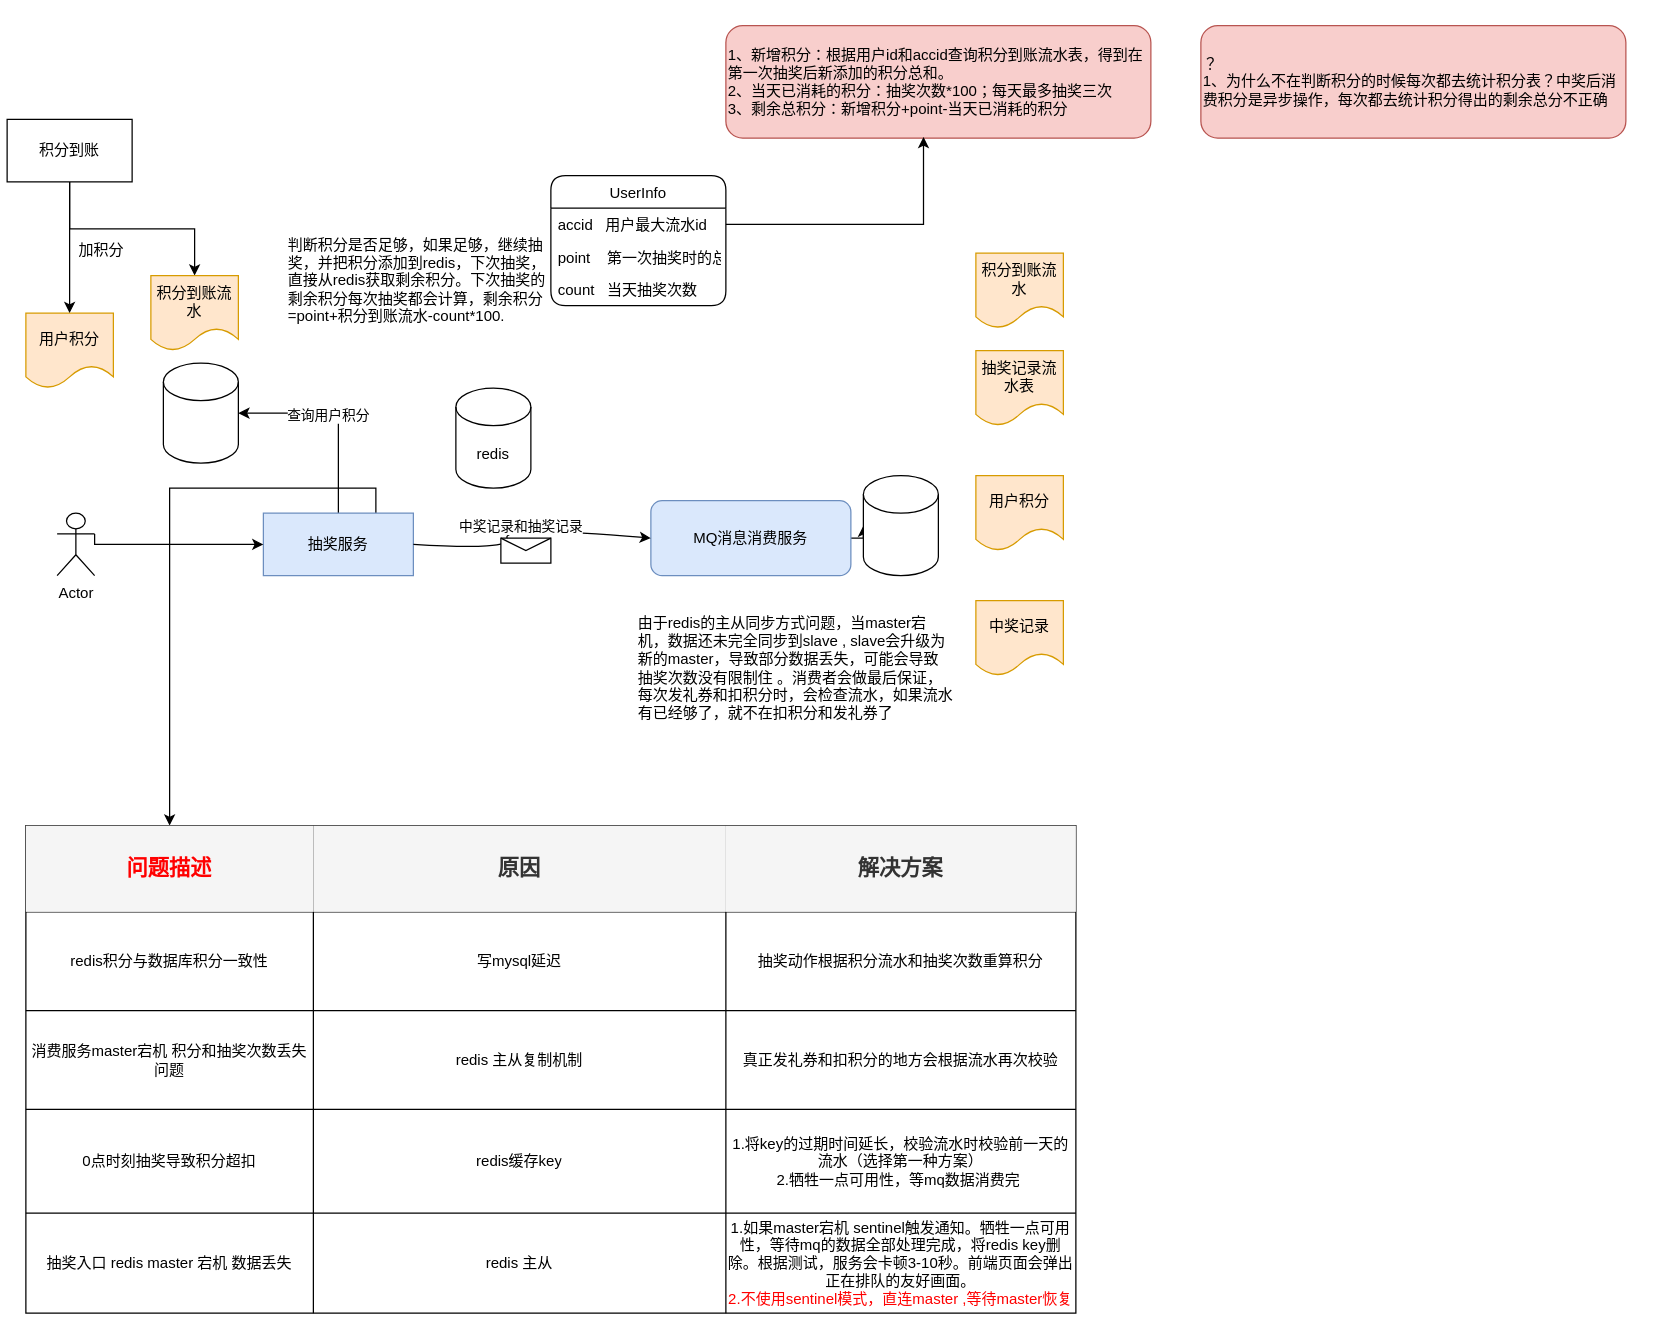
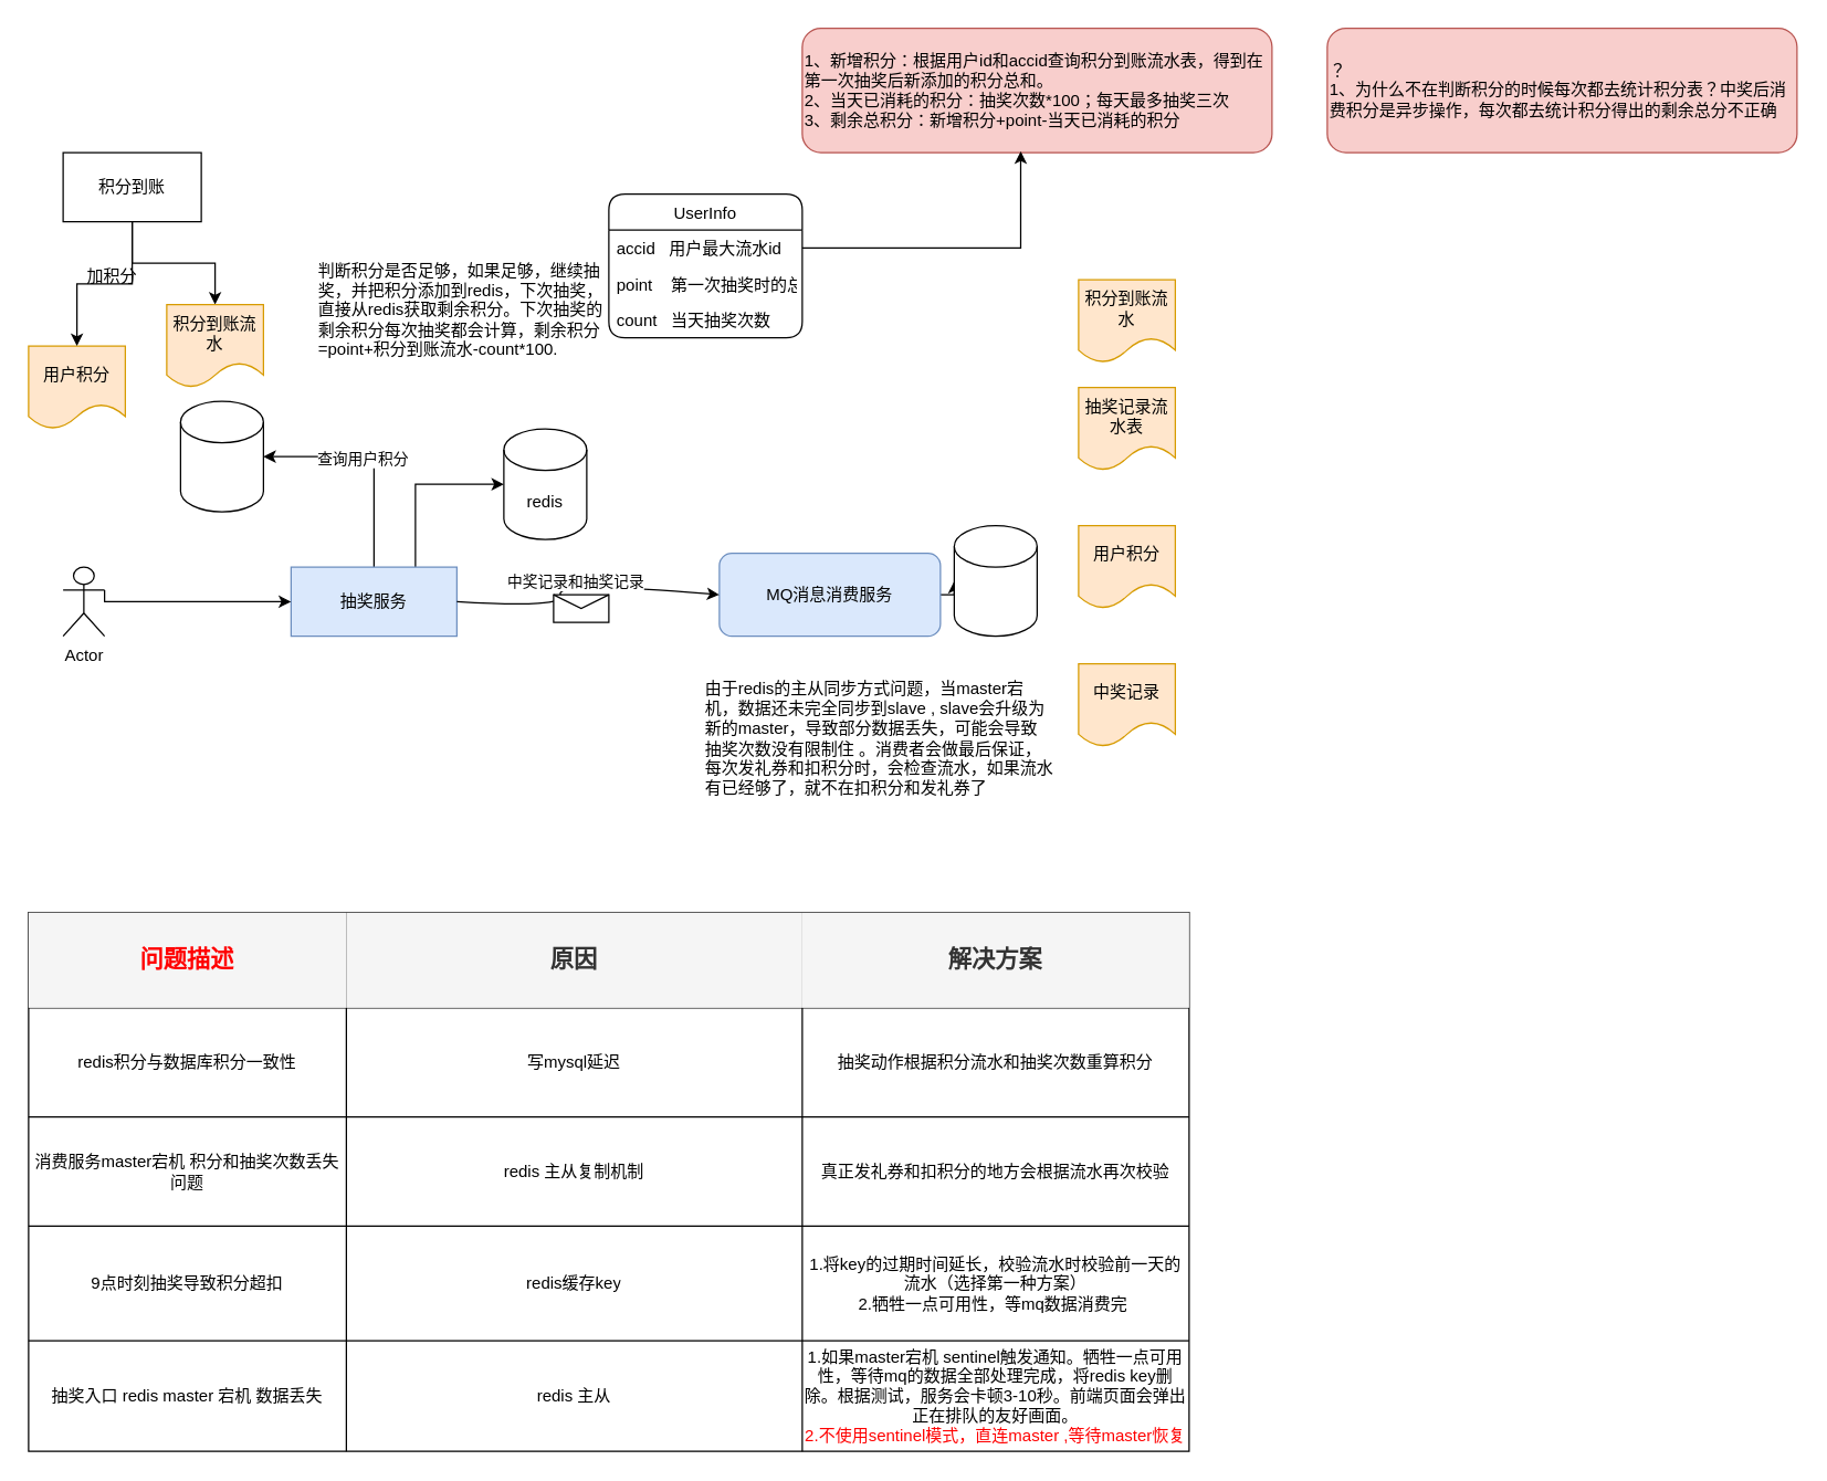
  <mxCell id="0" />
  <mxCell id="1" parent="0" />
  <mxCell id="2" style="edgeStyle=orthogonalEdgeStyle;rounded=0;orthogonalLoop=1;jettySize=auto;html=1;exitX=0.5;exitY=0;exitDx=0;exitDy=0;entryX=1;entryY=0.5;entryDx=0;entryDy=0;entryPerimeter=0;" parent="1" source="5" target="17" edge="1"><mxGeometry relative="1" as="geometry" /></mxCell>
  <mxCell id="3" value="查询用户积分" style="edgeLabel;html=1;align=center;verticalAlign=middle;resizable=0;points=[];" parent="2" vertex="1" connectable="0"><mxGeometry x="0.113" y="1" relative="1" as="geometry"><mxPoint as="offset" /></mxGeometry></mxCell>
- <mxCell id="4" style="edgeStyle=orthogonalEdgeStyle;rounded=0;orthogonalLoop=1;jettySize=auto;html=1;exitX=0.75;exitY=0;exitDx=0;exitDy=0;" parent="1" source="5" target="34" edge="1"><mxGeometry relative="1" as="geometry" /></mxCell>
+ <mxCell id="4" style="edgeStyle=orthogonalEdgeStyle;rounded=0;orthogonalLoop=1;jettySize=auto;html=1;entryX=0;entryY=0.5;entryDx=0;entryDy=0;entryPerimeter=0;exitX=0.75;exitY=0;exitDx=0;exitDy=0;" parent="1" source="5" target="18" edge="1"><mxGeometry relative="1" as="geometry" /></mxCell>
  <mxCell id="5" value="抽奖服务" style="rounded=0;whiteSpace=wrap;html=1;fillColor=#dae8fc;strokeColor=#6c8ebf;" parent="1" vertex="1"><mxGeometry x="210" y="410" width="120" height="50" as="geometry" /></mxCell>
  <mxCell id="6" style="edgeStyle=orthogonalEdgeStyle;rounded=0;orthogonalLoop=1;jettySize=auto;html=1;exitX=1;exitY=0.5;exitDx=0;exitDy=0;entryX=0;entryY=0.5;entryDx=0;entryDy=0;entryPerimeter=0;" parent="1" source="7" target="10" edge="1"><mxGeometry relative="1" as="geometry" /></mxCell>
  <mxCell id="7" value="MQ消息消费服务" style="rounded=1;whiteSpace=wrap;html=1;fillColor=#dae8fc;strokeColor=#6c8ebf;" parent="1" vertex="1"><mxGeometry x="520" y="400" width="160" height="60" as="geometry" /></mxCell>
  <mxCell id="8" value="" style="curved=1;endArrow=classic;html=1;rounded=0;exitX=1;exitY=0.5;exitDx=0;exitDy=0;entryX=0;entryY=0.5;entryDx=0;entryDy=0;" parent="1" source="5" target="7" edge="1"><mxGeometry width="50" height="50" relative="1" as="geometry"><mxPoint x="370" y="520" as="sourcePoint" /><mxPoint x="420" y="470" as="targetPoint" /><Array as="points"><mxPoint x="410" y="440" /><mxPoint x="400" y="420" /></Array></mxGeometry></mxCell>
  <mxCell id="9" value="中奖记录和抽奖记录" style="edgeLabel;html=1;align=center;verticalAlign=middle;resizable=0;points=[];" parent="8" vertex="1" connectable="0"><mxGeometry x="0.055" y="1" relative="1" as="geometry"><mxPoint as="offset" /></mxGeometry></mxCell>
  <mxCell id="10" value="" style="shape=cylinder3;whiteSpace=wrap;html=1;boundedLbl=1;backgroundOutline=1;size=15;" parent="1" vertex="1"><mxGeometry x="690" y="380" width="60" height="80" as="geometry" /></mxCell>
  <mxCell id="11" value="抽奖记录流水表" style="shape=document;whiteSpace=wrap;html=1;boundedLbl=1;fillColor=#ffe6cc;strokeColor=#d79b00;" parent="1" vertex="1"><mxGeometry x="780" y="280" width="70" height="60" as="geometry" /></mxCell>
  <mxCell id="12" value="用户积分" style="shape=document;whiteSpace=wrap;html=1;boundedLbl=1;fillColor=#ffe6cc;strokeColor=#d79b00;" parent="1" vertex="1"><mxGeometry x="780" y="380" width="70" height="60" as="geometry" /></mxCell>
  <mxCell id="13" value="中奖记录" style="shape=document;whiteSpace=wrap;html=1;boundedLbl=1;fillColor=#ffe6cc;strokeColor=#d79b00;" parent="1" vertex="1"><mxGeometry x="780" y="480" width="70" height="60" as="geometry" /></mxCell>
  <mxCell id="14" value="" style="shape=message;html=1;whiteSpace=wrap;html=1;outlineConnect=0;" parent="1" vertex="1"><mxGeometry x="400" y="430" width="40" height="20" as="geometry" /></mxCell>
  <mxCell id="15" style="edgeStyle=orthogonalEdgeStyle;rounded=0;orthogonalLoop=1;jettySize=auto;html=1;exitX=1;exitY=0.333;exitDx=0;exitDy=0;exitPerimeter=0;entryX=0;entryY=0.5;entryDx=0;entryDy=0;" parent="1" source="16" target="5" edge="1"><mxGeometry relative="1" as="geometry"><Array as="points"><mxPoint x="75" y="435" /></Array></mxGeometry></mxCell>
  <mxCell id="16" value="Actor" style="shape=umlActor;verticalLabelPosition=bottom;verticalAlign=top;html=1;outlineConnect=0;" parent="1" vertex="1"><mxGeometry x="45" y="410" width="30" height="50" as="geometry" /></mxCell>
  <mxCell id="17" value="" style="shape=cylinder3;whiteSpace=wrap;html=1;boundedLbl=1;backgroundOutline=1;size=15;" parent="1" vertex="1"><mxGeometry x="130" y="290" width="60" height="80" as="geometry" /></mxCell>
  <mxCell id="18" value="redis" style="shape=cylinder3;whiteSpace=wrap;html=1;boundedLbl=1;backgroundOutline=1;size=15;rounded=1;glass=0;" parent="1" vertex="1"><mxGeometry x="364" y="310" width="60" height="80" as="geometry" /></mxCell>
  <mxCell id="19" value="UserInfo" style="swimlane;fontStyle=0;childLayout=stackLayout;horizontal=1;startSize=26;fillColor=none;horizontalStack=0;resizeParent=1;resizeParentMax=0;resizeLast=0;collapsible=1;marginBottom=0;rounded=1;glass=0;" parent="1" vertex="1"><mxGeometry x="440" y="140" width="140" height="104" as="geometry" /></mxCell>
  <mxCell id="20" value="accid   用户最大流水id" style="text;strokeColor=none;fillColor=none;align=left;verticalAlign=top;spacingLeft=4;spacingRight=4;overflow=hidden;rotatable=0;points=[[0,0.5],[1,0.5]];portConstraint=eastwest;rounded=1;glass=0;" parent="19" vertex="1"><mxGeometry y="26" width="140" height="26" as="geometry" /></mxCell>
  <mxCell id="21" value="point    第一次抽奖时的总积分" style="text;strokeColor=none;fillColor=none;align=left;verticalAlign=top;spacingLeft=4;spacingRight=4;overflow=hidden;rotatable=0;points=[[0,0.5],[1,0.5]];portConstraint=eastwest;rounded=1;glass=0;" parent="19" vertex="1"><mxGeometry y="52" width="140" height="26" as="geometry" /></mxCell>
  <mxCell id="22" value="count   当天抽奖次数&#10;" style="text;strokeColor=none;fillColor=none;align=left;verticalAlign=top;spacingLeft=4;spacingRight=4;overflow=hidden;rotatable=0;points=[[0,0.5],[1,0.5]];portConstraint=eastwest;rounded=1;glass=0;" parent="19" vertex="1"><mxGeometry y="78" width="140" height="26" as="geometry" /></mxCell>
  <mxCell id="23" value="用户积分" style="shape=document;whiteSpace=wrap;html=1;boundedLbl=1;fillColor=#ffe6cc;strokeColor=#d79b00;" parent="1" vertex="1"><mxGeometry x="20" y="250" width="70" height="60" as="geometry" /></mxCell>
  <mxCell id="24" value="判断积分是否足够，如果足够，继续抽奖，并把积分添加到redis，下次抽奖，直接从redis获取剩余积分。下次抽奖的剩余积分每次抽奖都会计算，剩余积分=point+积分到账流水-count*100." style="text;strokeColor=none;fillColor=none;align=left;verticalAlign=middle;rounded=0;glass=0;spacing=0;spacingTop=-2;html=1;whiteSpace=wrap;" parent="1" vertex="1"><mxGeometry x="230" y="170" width="204" height="110" as="geometry" /></mxCell>
  <mxCell id="25" value="由于redis的主从同步方式问题，当master宕机，数据还未完全同步到slave , slave会升级为新的master，导致部分数据丢失，可能会导致抽奖次数没有限制住 。消费者会做最后保证，每次发礼券和扣积分时，会检查流水，如果流水有已经够了，就不在扣积分和发礼券了" style="text;strokeColor=none;fillColor=none;align=left;verticalAlign=middle;rounded=0;glass=0;spacing=0;spacingTop=-2;html=1;whiteSpace=wrap;" parent="1" vertex="1"><mxGeometry x="510" y="480" width="250" height="110" as="geometry" /></mxCell>
  <mxCell id="26" style="edgeStyle=orthogonalEdgeStyle;rounded=0;orthogonalLoop=1;jettySize=auto;html=1;entryX=0.5;entryY=0;entryDx=0;entryDy=0;" parent="1" source="28" target="23" edge="1"><mxGeometry relative="1" as="geometry" /></mxCell>
  <mxCell id="27" style="edgeStyle=orthogonalEdgeStyle;rounded=0;orthogonalLoop=1;jettySize=auto;html=1;exitX=0.5;exitY=1;exitDx=0;exitDy=0;" parent="1" source="28" target="30" edge="1"><mxGeometry relative="1" as="geometry" /></mxCell>
- <mxCell id="28" value="积分到账" style="rounded=0;whiteSpace=wrap;html=1;glass=0;" parent="1" vertex="1"><mxGeometry x="5" y="95" width="100" height="50" as="geometry" /></mxCell>
+ <mxCell id="28" value="积分到账" style="rounded=0;whiteSpace=wrap;html=1;glass=0;" parent="1" vertex="1"><mxGeometry x="45" y="110" width="100" height="50" as="geometry" /></mxCell>
  <mxCell id="29" value="加积分" style="text;html=1;align=center;verticalAlign=middle;resizable=0;points=[];autosize=1;strokeColor=none;fillColor=none;" parent="1" vertex="1"><mxGeometry x="55" y="190" width="50" height="20" as="geometry" /></mxCell>
  <mxCell id="30" value="积分到账流水" style="shape=document;whiteSpace=wrap;html=1;boundedLbl=1;fillColor=#ffe6cc;strokeColor=#d79b00;" parent="1" vertex="1"><mxGeometry x="120" y="220" width="70" height="60" as="geometry" /></mxCell>
  <mxCell id="31" value="积分到账流水" style="shape=document;whiteSpace=wrap;html=1;boundedLbl=1;fillColor=#ffe6cc;strokeColor=#d79b00;" parent="1" vertex="1"><mxGeometry x="780" y="202" width="70" height="60" as="geometry" /></mxCell>
  <mxCell id="32" value="" style="shape=table;html=1;whiteSpace=wrap;startSize=0;container=1;collapsible=0;childLayout=tableLayout;rowLines=1;fixedRows=0;swimlaneLine=1;fontSize=15;" parent="1" vertex="1"><mxGeometry x="20" y="660" width="840" height="390" as="geometry" /></mxCell>
  <mxCell id="33" value="" style="shape=tableRow;horizontal=0;startSize=0;swimlaneHead=0;swimlaneBody=0;top=0;left=0;bottom=0;right=0;collapsible=0;dropTarget=0;fillColor=none;points=[[0,0.5],[1,0.5]];portConstraint=eastwest;" parent="32" vertex="1"><mxGeometry width="840" height="69" as="geometry" /></mxCell>
  <mxCell id="34" value="问题描述" style="shape=partialRectangle;html=1;whiteSpace=wrap;connectable=0;fillColor=#f5f5f5;top=0;left=0;bottom=0;right=0;overflow=hidden;fontColor=#FF0000;strokeColor=#000000;fontStyle=1;fontSize=17;" parent="33" vertex="1"><mxGeometry width="230" height="69" as="geometry"><mxRectangle width="230" height="69" as="alternateBounds" /></mxGeometry></mxCell>
  <mxCell id="35" value="原因" style="shape=partialRectangle;html=1;whiteSpace=wrap;connectable=0;fillColor=#f5f5f5;top=0;left=0;bottom=0;right=0;overflow=hidden;fontColor=#333333;strokeColor=#000000;fontStyle=1;fontSize=17;" parent="33" vertex="1"><mxGeometry x="230" width="330" height="69" as="geometry"><mxRectangle width="330" height="69" as="alternateBounds" /></mxGeometry></mxCell>
  <mxCell id="36" value="解决方案" style="shape=partialRectangle;html=1;whiteSpace=wrap;connectable=0;fillColor=#f5f5f5;top=0;left=0;bottom=0;right=0;overflow=hidden;fontColor=#333333;strokeColor=#000000;fontStyle=1;fontSize=17;" parent="33" vertex="1"><mxGeometry x="560" width="280" height="69" as="geometry"><mxRectangle width="280" height="69" as="alternateBounds" /></mxGeometry></mxCell>
  <mxCell id="37" value="" style="shape=tableRow;horizontal=0;startSize=0;swimlaneHead=0;swimlaneBody=0;top=0;left=0;bottom=0;right=0;collapsible=0;dropTarget=0;fillColor=none;points=[[0,0.5],[1,0.5]];portConstraint=eastwest;" parent="32" vertex="1"><mxGeometry y="69" width="840" height="79" as="geometry" /></mxCell>
  <mxCell id="38" value="redis积分与数据库积分一致性" style="shape=partialRectangle;html=1;whiteSpace=wrap;connectable=0;fillColor=none;top=0;left=0;bottom=0;right=0;overflow=hidden;" parent="37" vertex="1"><mxGeometry width="230" height="79" as="geometry"><mxRectangle width="230" height="79" as="alternateBounds" /></mxGeometry></mxCell>
  <mxCell id="39" value="写mysql延迟" style="shape=partialRectangle;html=1;whiteSpace=wrap;connectable=0;fillColor=none;top=0;left=0;bottom=0;right=0;overflow=hidden;" parent="37" vertex="1"><mxGeometry x="230" width="330" height="79" as="geometry"><mxRectangle width="330" height="79" as="alternateBounds" /></mxGeometry></mxCell>
  <mxCell id="40" value="抽奖动作根据积分流水和抽奖次数重算积分" style="shape=partialRectangle;html=1;whiteSpace=wrap;connectable=0;fillColor=none;top=0;left=0;bottom=0;right=0;overflow=hidden;" parent="37" vertex="1"><mxGeometry x="560" width="280" height="79" as="geometry"><mxRectangle width="280" height="79" as="alternateBounds" /></mxGeometry></mxCell>
  <mxCell id="41" value="" style="shape=tableRow;horizontal=0;startSize=0;swimlaneHead=0;swimlaneBody=0;top=0;left=0;bottom=0;right=0;collapsible=0;dropTarget=0;fillColor=none;points=[[0,0.5],[1,0.5]];portConstraint=eastwest;" parent="32" vertex="1"><mxGeometry y="148" width="840" height="79" as="geometry" /></mxCell>
  <mxCell id="42" value="消费服务master宕机 积分和抽奖次数丢失问题" style="shape=partialRectangle;html=1;whiteSpace=wrap;connectable=0;fillColor=none;top=0;left=0;bottom=0;right=0;overflow=hidden;" parent="41" vertex="1"><mxGeometry width="230" height="79" as="geometry"><mxRectangle width="230" height="79" as="alternateBounds" /></mxGeometry></mxCell>
  <mxCell id="43" value="redis 主从复制机制" style="shape=partialRectangle;html=1;whiteSpace=wrap;connectable=0;fillColor=none;top=0;left=0;bottom=0;right=0;overflow=hidden;" parent="41" vertex="1"><mxGeometry x="230" width="330" height="79" as="geometry"><mxRectangle width="330" height="79" as="alternateBounds" /></mxGeometry></mxCell>
  <mxCell id="44" value="真正发礼券和扣积分的地方会根据流水再次校验" style="shape=partialRectangle;html=1;whiteSpace=wrap;connectable=0;fillColor=none;top=0;left=0;bottom=0;right=0;overflow=hidden;pointerEvents=1;" parent="41" vertex="1"><mxGeometry x="560" width="280" height="79" as="geometry"><mxRectangle width="280" height="79" as="alternateBounds" /></mxGeometry></mxCell>
  <mxCell id="45" style="shape=tableRow;horizontal=0;startSize=0;swimlaneHead=0;swimlaneBody=0;top=0;left=0;bottom=0;right=0;collapsible=0;dropTarget=0;fillColor=none;points=[[0,0.5],[1,0.5]];portConstraint=eastwest;" parent="32" vertex="1"><mxGeometry y="227" width="840" height="83" as="geometry" /></mxCell>
- <mxCell id="46" value="0点时刻抽奖导致积分超扣" style="shape=partialRectangle;html=1;whiteSpace=wrap;connectable=0;fillColor=none;top=0;left=0;bottom=0;right=0;overflow=hidden;" parent="45" vertex="1"><mxGeometry width="230" height="83" as="geometry"><mxRectangle width="230" height="83" as="alternateBounds" /></mxGeometry></mxCell>
+ <mxCell id="46" value="9点时刻抽奖导致积分超扣" style="shape=partialRectangle;html=1;whiteSpace=wrap;connectable=0;fillColor=none;top=0;left=0;bottom=0;right=0;overflow=hidden;" parent="45" vertex="1"><mxGeometry width="230" height="83" as="geometry"><mxRectangle width="230" height="83" as="alternateBounds" /></mxGeometry></mxCell>
  <mxCell id="47" value="redis缓存key" style="shape=partialRectangle;html=1;whiteSpace=wrap;connectable=0;fillColor=none;top=0;left=0;bottom=0;right=0;overflow=hidden;" parent="45" vertex="1"><mxGeometry x="230" width="330" height="83" as="geometry"><mxRectangle width="330" height="83" as="alternateBounds" /></mxGeometry></mxCell>
  <mxCell id="48" value="1.将key的过期时间延长，校验流水时校验前一天的流水（选择第一种方案）&lt;br&gt;2.牺牲一点可用性，等mq数据消费完&amp;nbsp;" style="shape=partialRectangle;html=1;whiteSpace=wrap;connectable=0;fillColor=none;top=0;left=0;bottom=0;right=0;overflow=hidden;pointerEvents=1;" parent="45" vertex="1"><mxGeometry x="560" width="280" height="83" as="geometry"><mxRectangle width="280" height="83" as="alternateBounds" /></mxGeometry></mxCell>
  <mxCell id="49" style="shape=tableRow;horizontal=0;startSize=0;swimlaneHead=0;swimlaneBody=0;top=0;left=0;bottom=0;right=0;collapsible=0;dropTarget=0;fillColor=none;points=[[0,0.5],[1,0.5]];portConstraint=eastwest;" parent="32" vertex="1"><mxGeometry y="310" width="840" height="80" as="geometry" /></mxCell>
  <mxCell id="50" value="抽奖入口 redis master 宕机 数据丢失" style="shape=partialRectangle;html=1;whiteSpace=wrap;connectable=0;fillColor=none;top=0;left=0;bottom=0;right=0;overflow=hidden;" parent="49" vertex="1"><mxGeometry width="230" height="80" as="geometry"><mxRectangle width="230" height="80" as="alternateBounds" /></mxGeometry></mxCell>
  <mxCell id="51" value="redis 主从" style="shape=partialRectangle;html=1;whiteSpace=wrap;connectable=0;fillColor=none;top=0;left=0;bottom=0;right=0;overflow=hidden;" parent="49" vertex="1"><mxGeometry x="230" width="330" height="80" as="geometry"><mxRectangle width="330" height="80" as="alternateBounds" /></mxGeometry></mxCell>
  <mxCell id="52" value="1.如果master宕机 sentinel触发通知。牺牲一点可用性，等待mq的数据全部处理完成，将redis key删除。根据测试，服务会卡顿3-10秒。前端页面会弹出正在排队的友好画面。&lt;br&gt;&lt;font color=&quot;#ff0000&quot;&gt;2.不使用sentinel模式，直连master ,等待master恢复&lt;/font&gt;" style="shape=partialRectangle;html=1;whiteSpace=wrap;connectable=0;fillColor=none;top=0;left=0;bottom=0;right=0;overflow=hidden;pointerEvents=1;" parent="49" vertex="1"><mxGeometry x="560" width="280" height="80" as="geometry"><mxRectangle width="280" height="80" as="alternateBounds" /></mxGeometry></mxCell>
  <mxCell id="53" value="1、新增积分：根据用户id和accid查询积分到账流水表，得到在第一次抽奖后新添加的积分总和。&lt;br&gt;2、当天已消耗的积分：抽奖次数*100；每天最多抽奖三次&lt;br&gt;3、剩余总积分：新增积分+point-当天已消耗的积分" style="rounded=1;whiteSpace=wrap;html=1;fillColor=#f8cecc;strokeColor=#b85450;align=left;" vertex="1" parent="1"><mxGeometry x="580" y="20" width="340" height="90" as="geometry" /></mxCell>
  <mxCell id="54" style="edgeStyle=orthogonalEdgeStyle;rounded=0;orthogonalLoop=1;jettySize=auto;html=1;exitX=1;exitY=0.5;exitDx=0;exitDy=0;entryX=0.465;entryY=0.989;entryDx=0;entryDy=0;entryPerimeter=0;" edge="1" parent="1" source="20" target="53"><mxGeometry relative="1" as="geometry" /></mxCell>
  <mxCell id="55" value="？&lt;br&gt;1、为什么不在判断积分的时候每次都去统计积分表？中奖后消费积分是异步操作，每次都去统计积分得出的剩余总分不正确" style="rounded=1;whiteSpace=wrap;html=1;fillColor=#f8cecc;strokeColor=#b85450;align=left;" vertex="1" parent="1"><mxGeometry x="960" y="20" width="340" height="90" as="geometry" /></mxCell>
